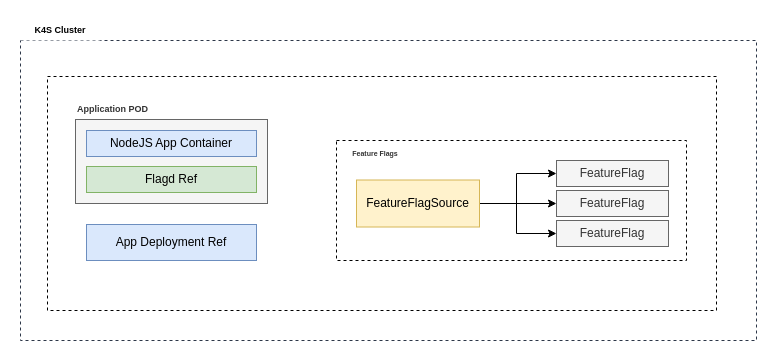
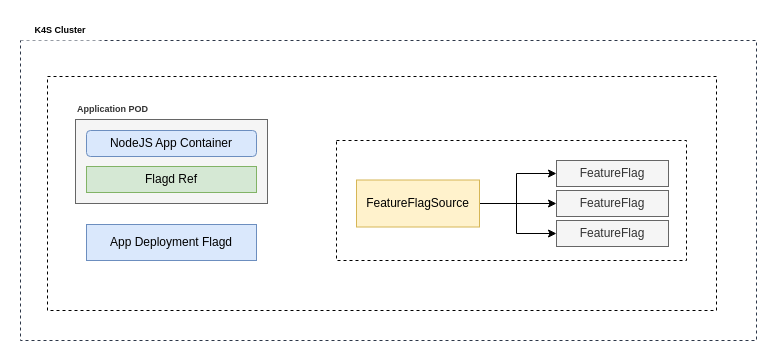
  <mxCell id="0" />
  <mxCell id="1" parent="0" />
  <mxCell id="2" value="" style="whiteSpace=wrap;html=1;dashed=1;strokeColor=#2D3748;" parent="1" vertex="1"><mxGeometry x="20" y="40" width="736" height="300" as="geometry" /></mxCell>
  <mxCell id="3" value="" style="whiteSpace=wrap;html=1;fillColor=default;dashed=1;" parent="1" vertex="1"><mxGeometry x="47" y="76" width="669" height="234" as="geometry" /></mxCell>
  <mxCell id="4" value="" style="whiteSpace=wrap;html=1;container=0;fillColor=#f5f5f5;fontColor=#333333;strokeColor=#666666;" parent="1" vertex="1"><mxGeometry x="75" y="119" width="192" height="84" as="geometry" /></mxCell>
  <mxCell id="5" value="" style="whiteSpace=wrap;html=1;container=0;dashed=1;" vertex="1" parent="1"><mxGeometry x="336" y="140" width="350" height="120" as="geometry" /></mxCell>
- <mxCell id="6" value="Feature Flags" style="whiteSpace=wrap;html=1;fontSize=7;fillColor=none;strokeColor=none;fontColor=#333333;fontStyle=1" vertex="1" parent="1"><mxGeometry x="346" y="148" width="58" height="12" as="geometry" /></mxCell>
  <mxCell id="7" value="FeatureFlag" style="whiteSpace=wrap;html=1;fontSize=12;fillColor=#f5f5f5;fontColor=#333333;strokeColor=#666666;" vertex="1" parent="1"><mxGeometry x="556" y="160" width="112" height="26" as="geometry" /></mxCell>
  <mxCell id="8" style="edgeStyle=orthogonalEdgeStyle;rounded=0;orthogonalLoop=1;jettySize=auto;html=1;entryX=0;entryY=0.5;entryDx=0;entryDy=0;" edge="1" parent="1" source="11" target="7"><mxGeometry relative="1" as="geometry"><Array as="points"><mxPoint x="516" y="203" /><mxPoint x="516" y="173" /></Array></mxGeometry></mxCell>
  <mxCell id="9" style="edgeStyle=orthogonalEdgeStyle;rounded=0;orthogonalLoop=1;jettySize=auto;html=1;entryX=0;entryY=0.5;entryDx=0;entryDy=0;" edge="1" parent="1" source="11" target="14"><mxGeometry relative="1" as="geometry" /></mxCell>
  <mxCell id="10" style="edgeStyle=orthogonalEdgeStyle;rounded=0;orthogonalLoop=1;jettySize=auto;html=1;entryX=0;entryY=0.5;entryDx=0;entryDy=0;" edge="1" parent="1" source="11" target="15"><mxGeometry relative="1" as="geometry"><Array as="points"><mxPoint x="516" y="203" /><mxPoint x="516" y="233" /></Array></mxGeometry></mxCell>
  <mxCell id="11" value="FeatureFlagSource" style="whiteSpace=wrap;html=1;fontSize=12;fillColor=#fff2cc;strokeColor=#d6b656;" vertex="1" parent="1"><mxGeometry x="356" y="179.5" width="123" height="47" as="geometry" /></mxCell>
- <mxCell id="12" value="App Deployment Ref" style="whiteSpace=wrap;html=1;fontSize=12;fillColor=#dae8fc;strokeColor=#6c8ebf;" vertex="1" parent="1"><mxGeometry x="86" y="224" width="170" height="36" as="geometry" /></mxCell>
+ <mxCell id="12" value="App Deployment Flagd" style="whiteSpace=wrap;html=1;fontSize=12;fillColor=#dae8fc;strokeColor=#6c8ebf;" vertex="1" parent="1"><mxGeometry x="86" y="224" width="170" height="36" as="geometry" /></mxCell>
  <mxCell id="13" value="K4S Cluster" style="whiteSpace=wrap;html=1;fontSize=9;fillColor=default;fontColor=#000000;strokeColor=none;fontStyle=1;align=center;" vertex="1" parent="1"><mxGeometry x="20" y="20" width="80" height="20" as="geometry" /></mxCell>
  <mxCell id="14" value="FeatureFlag" style="whiteSpace=wrap;html=1;fontSize=12;fillColor=#f5f5f5;fontColor=#333333;strokeColor=#666666;" vertex="1" parent="1"><mxGeometry x="556" y="190" width="112" height="26" as="geometry" /></mxCell>
  <mxCell id="15" value="FeatureFlag" style="whiteSpace=wrap;html=1;fontSize=12;fillColor=#f5f5f5;fontColor=#333333;strokeColor=#666666;" vertex="1" parent="1"><mxGeometry x="556" y="220" width="112" height="26" as="geometry" /></mxCell>
- <mxCell id="16" value="NodeJS App Container" style="whiteSpace=wrap;html=1;fillColor=#dae8fc;strokeColor=#6c8ebf;" vertex="1" parent="1"><mxGeometry x="86" y="130" width="170" height="26" as="geometry" /></mxCell>
+ <mxCell id="16" value="NodeJS App Container" style="whiteSpace=wrap;html=1;fillColor=#dae8fc;strokeColor=#6c8ebf;rounded=1;" vertex="1" parent="1"><mxGeometry x="86" y="130" width="170" height="26" as="geometry" /></mxCell>
  <mxCell id="17" value="Flagd Ref" style="whiteSpace=wrap;html=1;fillColor=#d5e8d4;strokeColor=#82b366;" vertex="1" parent="1"><mxGeometry x="86" y="166" width="170" height="26" as="geometry" /></mxCell>
  <mxCell id="18" value="Application POD" style="whiteSpace=wrap;html=1;fontSize=9;fillColor=none;fontColor=#333333;strokeColor=none;fontStyle=1;align=left;" vertex="1" parent="1"><mxGeometry x="75" y="99" width="80" height="20" as="geometry" /></mxCell>
